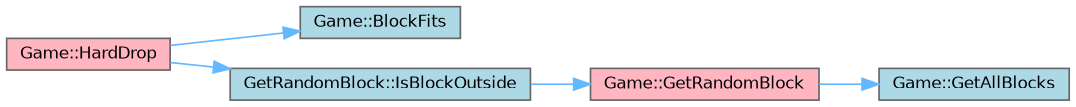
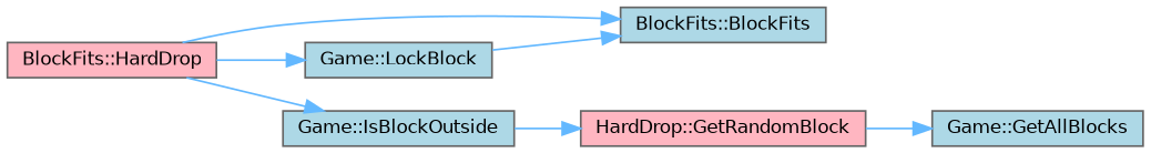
  digraph {
    rankdir=LR
    node [color=grey40 fillcolor=lightblue fontname=Helvetica fontsize=10 shape=box style=filled]
    edge [color=steelblue1 fontname=Helvetica fontsize=10 labelfontname=Helvetica labelfontsize=10 style=solid]
-   n1 [color=gray40 fillcolor=lightpink fontcolor=black height=0.2 label="Game::HardDrop" width=0.4]
-   n2 [height=0.2 label="Game::BlockFits" width=0.4]
-   n3 [height=0.2 label="GetRandomBlock::IsBlockOutside" width=0.4]
-   n5 [fillcolor=lightpink height=0.2 label="Game::GetRandomBlock" width=0.4]
+   n1 [color=gray40 fillcolor=lightpink fontcolor=black height=0.2 label="BlockFits::HardDrop" width=0.4]
+   n2 [height=0.2 label="BlockFits::BlockFits" width=0.4]
+   n3 [height=0.2 label="Game::IsBlockOutside" width=0.4]
+   n4 [height=0.2 label="Game::LockBlock" width=0.4]
+   n5 [fillcolor=lightpink height=0.2 label="HardDrop::GetRandomBlock" width=0.4]
    n6 [height=0.2 label="Game::GetAllBlocks" width=0.4]
    n1 -> n2
    n1 -> n3
+   n1 -> n4
    n3 -> n5
+   n4 -> n2
    n5 -> n6
  }
